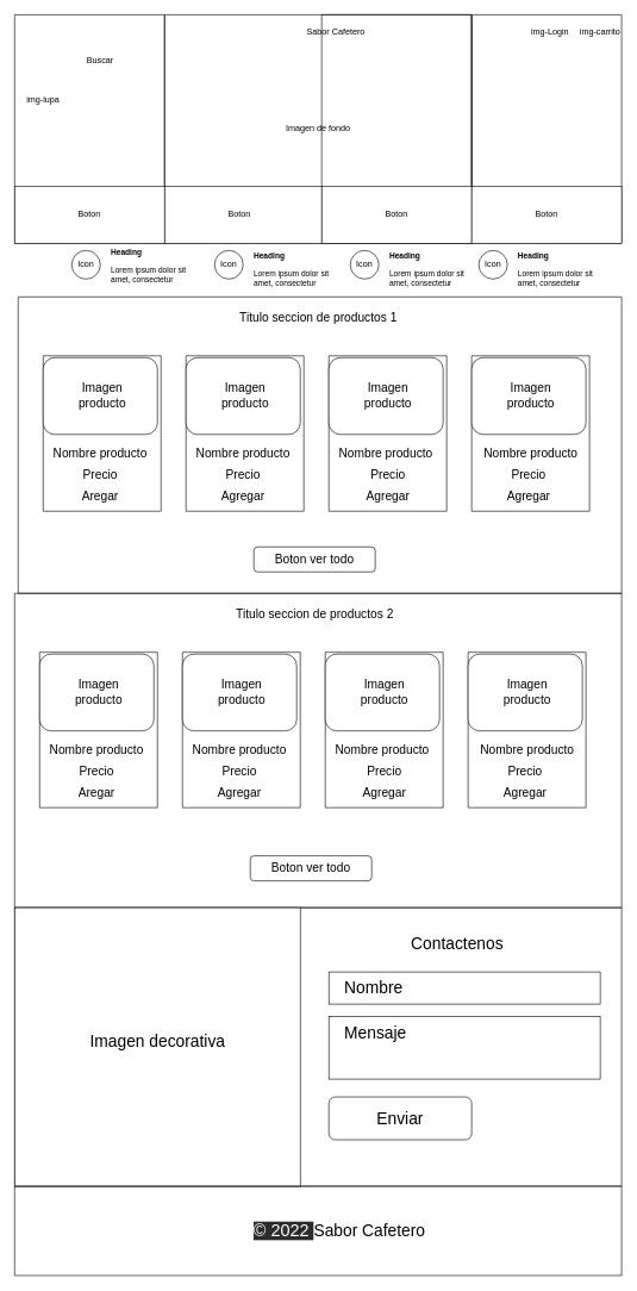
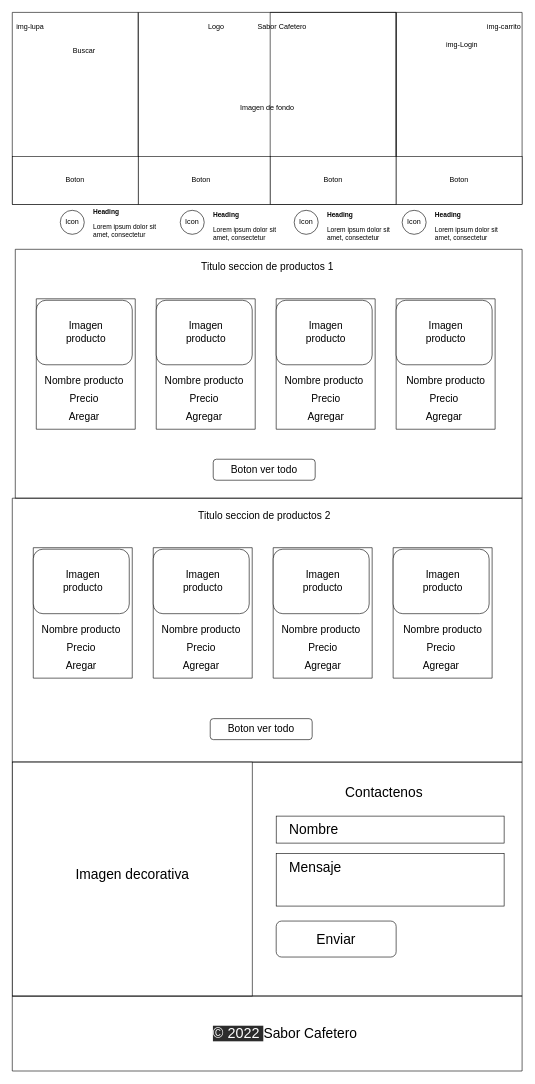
  <mxCell id="0" />
  <mxCell id="1" parent="0" />
  <mxCell id="2" value="" style="swimlane;startSize=0;" parent="1" vertex="1"><mxGeometry width="210" height="320" as="geometry" x="20" y="20"><mxRectangle width="50" height="40" as="alternateBounds" /></mxGeometry></mxCell>
- <mxCell id="3" value="img-lupa" style="text;html=1;strokeColor=none;fillColor=none;align=center;verticalAlign=middle;whiteSpace=wrap;rounded=0;" parent="2" vertex="1"><mxGeometry x="10" y="105" width="60" height="30" as="geometry" /></mxCell>
+ <mxCell id="3" value="img-lupa" style="text;html=1;strokeColor=none;fillColor=none;align=center;verticalAlign=middle;whiteSpace=wrap;rounded=0;" parent="2" vertex="1"><mxGeometry y="10" width="60" height="30" as="geometry" /></mxCell>
  <mxCell id="4" value="Buscar" style="text;html=1;strokeColor=none;fillColor=none;align=center;verticalAlign=middle;whiteSpace=wrap;rounded=0;" parent="2" vertex="1"><mxGeometry x="90" y="50" width="60" height="30" as="geometry" /></mxCell>
  <mxCell id="5" value="" style="swimlane;startSize=0;" parent="1" vertex="1"><mxGeometry x="230" width="430" height="320" as="geometry" y="20" /></mxCell>
  <mxCell id="6" value="Sabor Cafetero" style="text;html=1;strokeColor=none;fillColor=none;align=center;verticalAlign=middle;whiteSpace=wrap;rounded=0;" parent="5" vertex="1"><mxGeometry x="90" y="10" width="300" height="30" as="geometry" /></mxCell>
+ <mxCell id="7" value="Logo" style="text;html=1;strokeColor=none;fillColor=none;align=center;verticalAlign=middle;whiteSpace=wrap;rounded=0;" parent="5" vertex="1"><mxGeometry x="100" y="10" width="60" height="30" as="geometry" /></mxCell>
  <mxCell id="8" value="" style="swimlane;startSize=0;" parent="1" vertex="1"><mxGeometry x="450" width="210" height="320" as="geometry" y="20" /></mxCell>
  <mxCell id="9" value="" style="swimlane;startSize=0;" parent="1" vertex="1"><mxGeometry x="660" width="210" height="320" as="geometry" y="20" /></mxCell>
- <mxCell id="10" value="img-Login" style="text;html=1;strokeColor=none;fillColor=none;align=center;verticalAlign=middle;whiteSpace=wrap;rounded=0;" parent="9" vertex="1"><mxGeometry x="80" y="10" width="60" height="30" as="geometry" /></mxCell>
+ <mxCell id="10" value="img-Login" style="text;html=1;strokeColor=none;fillColor=none;align=center;verticalAlign=middle;whiteSpace=wrap;rounded=0;" parent="9" vertex="1"><mxGeometry x="80" y="40" width="60" height="30" as="geometry" /></mxCell>
  <mxCell id="11" value="img-carrito" style="text;html=1;strokeColor=none;fillColor=none;align=center;verticalAlign=middle;whiteSpace=wrap;rounded=0;" parent="9" vertex="1"><mxGeometry x="150" y="10" width="60" height="30" as="geometry" /></mxCell>
  <mxCell id="12" value="Imagen de fondo" style="text;html=1;strokeColor=none;fillColor=none;align=center;verticalAlign=middle;whiteSpace=wrap;rounded=0;sketch=0;shadow=0;glass=0;" parent="1" vertex="1"><mxGeometry width="850" height="320" as="geometry" x="20" y="20" /></mxCell>
  <mxCell id="13" value="" style="rounded=0;whiteSpace=wrap;html=1;shadow=0;glass=0;sketch=0;" parent="1" vertex="1"><mxGeometry y="260" width="210" height="80" as="geometry" x="20" /></mxCell>
  <mxCell id="14" value="Boton" style="text;html=1;strokeColor=none;fillColor=none;align=center;verticalAlign=middle;whiteSpace=wrap;rounded=0;shadow=0;glass=0;sketch=0;" parent="1" vertex="1"><mxGeometry x="30" y="270" width="190" height="60" as="geometry" /></mxCell>
  <mxCell id="15" value="" style="rounded=0;whiteSpace=wrap;html=1;shadow=0;glass=0;sketch=0;" parent="1" vertex="1"><mxGeometry x="230" y="260" width="220" height="80" as="geometry" /></mxCell>
  <mxCell id="16" value="" style="rounded=0;whiteSpace=wrap;html=1;shadow=0;glass=0;sketch=0;" parent="1" vertex="1"><mxGeometry x="450" y="260" width="210" height="80" as="geometry" /></mxCell>
  <mxCell id="17" value="" style="rounded=0;whiteSpace=wrap;html=1;shadow=0;glass=0;sketch=0;" parent="1" vertex="1"><mxGeometry x="660" y="260" width="210" height="80" as="geometry" /></mxCell>
  <mxCell id="18" value="Boton" style="text;html=1;strokeColor=none;fillColor=none;align=center;verticalAlign=middle;whiteSpace=wrap;rounded=0;shadow=0;glass=0;sketch=0;" parent="1" vertex="1"><mxGeometry x="240" y="270" width="190" height="60" as="geometry" /></mxCell>
  <mxCell id="19" value="Boton" style="text;html=1;strokeColor=none;fillColor=none;align=center;verticalAlign=middle;whiteSpace=wrap;rounded=0;shadow=0;glass=0;sketch=0;" parent="1" vertex="1"><mxGeometry x="460" y="270" width="190" height="60" as="geometry" /></mxCell>
  <mxCell id="20" value="Boton" style="text;html=1;strokeColor=none;fillColor=none;align=center;verticalAlign=middle;whiteSpace=wrap;rounded=0;shadow=0;glass=0;sketch=0;" parent="1" vertex="1"><mxGeometry x="670" y="270" width="190" height="60" as="geometry" /></mxCell>
  <mxCell id="21" value="" style="ellipse;whiteSpace=wrap;html=1;aspect=fixed;rounded=0;shadow=0;glass=0;sketch=0;" parent="1" vertex="1"><mxGeometry x="100" y="350" width="40" height="40" as="geometry" /></mxCell>
  <mxCell id="22" value="" style="ellipse;whiteSpace=wrap;html=1;aspect=fixed;rounded=0;shadow=0;glass=0;sketch=0;" parent="1" vertex="1"><mxGeometry x="670" y="350" width="40" height="40" as="geometry" /></mxCell>
  <mxCell id="23" value="" style="ellipse;whiteSpace=wrap;html=1;aspect=fixed;rounded=0;shadow=0;glass=0;sketch=0;" parent="1" vertex="1"><mxGeometry x="490" y="350" width="40" height="40" as="geometry" /></mxCell>
  <mxCell id="24" value="" style="ellipse;whiteSpace=wrap;html=1;aspect=fixed;rounded=0;shadow=0;glass=0;sketch=0;" parent="1" vertex="1"><mxGeometry x="300" y="350" width="40" height="40" as="geometry" /></mxCell>
  <mxCell id="25" value="Icon" style="text;html=1;strokeColor=none;fillColor=none;align=center;verticalAlign=middle;whiteSpace=wrap;rounded=0;shadow=0;glass=0;sketch=0;" parent="1" vertex="1"><mxGeometry x="90" y="355" width="60" height="30" as="geometry" /></mxCell>
  <mxCell id="26" value="Icon" style="text;html=1;strokeColor=none;fillColor=none;align=center;verticalAlign=middle;whiteSpace=wrap;rounded=0;shadow=0;glass=0;sketch=0;" parent="1" vertex="1"><mxGeometry x="660" y="355" width="60" height="30" as="geometry" /></mxCell>
  <mxCell id="27" value="Icon" style="text;html=1;strokeColor=none;fillColor=none;align=center;verticalAlign=middle;whiteSpace=wrap;rounded=0;shadow=0;glass=0;sketch=0;" parent="1" vertex="1"><mxGeometry x="480" y="355" width="60" height="30" as="geometry" /></mxCell>
  <mxCell id="28" value="Icon" style="text;html=1;strokeColor=none;fillColor=none;align=center;verticalAlign=middle;whiteSpace=wrap;rounded=0;shadow=0;glass=0;sketch=0;" parent="1" vertex="1"><mxGeometry x="290" y="355" width="60" height="30" as="geometry" /></mxCell>
  <mxCell id="29" value="&lt;h1 style=&quot;font-size: 11px&quot;&gt;Heading&lt;/h1&gt;&lt;p style=&quot;font-size: 11px&quot;&gt;Lorem ipsum dolor sit amet, consectetur&lt;/p&gt;" style="text;html=1;strokeColor=none;fillColor=none;spacing=5;spacingTop=-20;whiteSpace=wrap;overflow=hidden;rounded=0;shadow=0;glass=0;sketch=0;fontSize=11;" parent="1" vertex="1"><mxGeometry x="150" y="350" width="120" height="60" as="geometry" /></mxCell>
  <mxCell id="30" value="&lt;h1 style=&quot;font-size: 11px&quot;&gt;Heading&lt;/h1&gt;&lt;p style=&quot;font-size: 11px&quot;&gt;Lorem ipsum dolor sit amet, consectetur&lt;/p&gt;" style="text;html=1;strokeColor=none;fillColor=none;spacing=5;spacingTop=-20;whiteSpace=wrap;overflow=hidden;rounded=0;shadow=0;glass=0;sketch=0;fontSize=11;" parent="1" vertex="1"><mxGeometry x="720" y="355" width="120" height="60" as="geometry" /></mxCell>
  <mxCell id="31" value="&lt;h1 style=&quot;font-size: 11px&quot;&gt;Heading&lt;/h1&gt;&lt;p style=&quot;font-size: 11px&quot;&gt;Lorem ipsum dolor sit amet, consectetur&lt;/p&gt;" style="text;html=1;strokeColor=none;fillColor=none;spacing=5;spacingTop=-20;whiteSpace=wrap;overflow=hidden;rounded=0;shadow=0;glass=0;sketch=0;fontSize=11;" parent="1" vertex="1"><mxGeometry x="540" y="355" width="120" height="60" as="geometry" /></mxCell>
  <mxCell id="32" value="&lt;h1 style=&quot;font-size: 11px&quot;&gt;Heading&lt;/h1&gt;&lt;p style=&quot;font-size: 11px&quot;&gt;Lorem ipsum dolor sit amet, consectetur&lt;/p&gt;" style="text;html=1;strokeColor=none;fillColor=none;spacing=5;spacingTop=-20;whiteSpace=wrap;overflow=hidden;rounded=0;shadow=0;glass=0;sketch=0;fontSize=11;" parent="1" vertex="1"><mxGeometry x="350" y="355" width="120" height="60" as="geometry" /></mxCell>
  <mxCell id="33" value="" style="swimlane;startSize=0;rounded=0;shadow=0;glass=0;sketch=0;fontSize=11;" parent="1" vertex="1"><mxGeometry x="25" y="415" width="845" height="415" as="geometry" /></mxCell>
  <mxCell id="34" value="Titulo seccion de productos 1" style="text;html=1;strokeColor=none;fillColor=none;align=center;verticalAlign=middle;whiteSpace=wrap;rounded=0;shadow=0;glass=0;sketch=0;fontSize=17;" parent="33" vertex="1"><mxGeometry x="298" y="15" width="245" height="30" as="geometry" /></mxCell>
  <mxCell id="35" value="" style="swimlane;startSize=0;rounded=0;shadow=0;glass=0;sketch=0;fontSize=17;" parent="33" vertex="1"><mxGeometry x="35" y="82.5" width="165" height="217.5" as="geometry" /></mxCell>
  <mxCell id="36" value="" style="rounded=1;whiteSpace=wrap;html=1;shadow=0;glass=0;sketch=0;fontSize=17;" parent="35" vertex="1"><mxGeometry y="2.5" width="160" height="107.5" as="geometry" /></mxCell>
  <mxCell id="37" value="Imagen producto" style="text;html=1;strokeColor=none;fillColor=none;align=center;verticalAlign=middle;whiteSpace=wrap;rounded=0;shadow=0;glass=0;sketch=0;fontSize=17;" parent="35" vertex="1"><mxGeometry x="52.5" y="41.25" width="60" height="30" as="geometry" /></mxCell>
  <mxCell id="38" value="Nombre producto" style="text;html=1;strokeColor=none;fillColor=none;align=center;verticalAlign=middle;whiteSpace=wrap;rounded=0;shadow=0;glass=0;sketch=0;fontSize=17;" parent="35" vertex="1"><mxGeometry x="10" y="122.5" width="140" height="30" as="geometry" /></mxCell>
  <mxCell id="39" value="Precio" style="text;html=1;strokeColor=none;fillColor=none;align=center;verticalAlign=middle;whiteSpace=wrap;rounded=0;shadow=0;glass=0;sketch=0;fontSize=17;" parent="35" vertex="1"><mxGeometry x="10" y="152.5" width="140" height="30" as="geometry" /></mxCell>
  <mxCell id="40" value="Aregar" style="text;html=1;strokeColor=none;fillColor=none;align=center;verticalAlign=middle;whiteSpace=wrap;rounded=0;shadow=0;glass=0;sketch=0;fontSize=17;" parent="35" vertex="1"><mxGeometry x="10" y="182.5" width="140" height="30" as="geometry" /></mxCell>
  <mxCell id="41" value="" style="swimlane;startSize=0;rounded=0;shadow=0;glass=0;sketch=0;fontSize=17;" parent="33" vertex="1"><mxGeometry x="235" y="82.5" width="165" height="217.5" as="geometry" /></mxCell>
  <mxCell id="42" value="" style="rounded=1;whiteSpace=wrap;html=1;shadow=0;glass=0;sketch=0;fontSize=17;" parent="41" vertex="1"><mxGeometry y="2.5" width="160" height="107.5" as="geometry" /></mxCell>
  <mxCell id="43" value="Imagen producto" style="text;html=1;strokeColor=none;fillColor=none;align=center;verticalAlign=middle;whiteSpace=wrap;rounded=0;shadow=0;glass=0;sketch=0;fontSize=17;" parent="41" vertex="1"><mxGeometry x="52.5" y="41.25" width="60" height="30" as="geometry" /></mxCell>
  <mxCell id="44" value="Nombre producto" style="text;html=1;strokeColor=none;fillColor=none;align=center;verticalAlign=middle;whiteSpace=wrap;rounded=0;shadow=0;glass=0;sketch=0;fontSize=17;" parent="41" vertex="1"><mxGeometry x="10" y="122.5" width="140" height="30" as="geometry" /></mxCell>
  <mxCell id="45" value="Precio" style="text;html=1;strokeColor=none;fillColor=none;align=center;verticalAlign=middle;whiteSpace=wrap;rounded=0;shadow=0;glass=0;sketch=0;fontSize=17;" parent="41" vertex="1"><mxGeometry x="10" y="152.5" width="140" height="30" as="geometry" /></mxCell>
  <mxCell id="46" value="Agregar" style="text;html=1;strokeColor=none;fillColor=none;align=center;verticalAlign=middle;whiteSpace=wrap;rounded=0;shadow=0;glass=0;sketch=0;fontSize=17;" parent="41" vertex="1"><mxGeometry x="10" y="182.5" width="140" height="30" as="geometry" /></mxCell>
  <mxCell id="47" value="" style="swimlane;startSize=0;rounded=0;shadow=0;glass=0;sketch=0;fontSize=17;" parent="33" vertex="1"><mxGeometry x="435" y="82.5" width="165" height="217.5" as="geometry" /></mxCell>
  <mxCell id="48" value="" style="rounded=1;whiteSpace=wrap;html=1;shadow=0;glass=0;sketch=0;fontSize=17;" parent="47" vertex="1"><mxGeometry y="2.5" width="160" height="107.5" as="geometry" /></mxCell>
  <mxCell id="49" value="Imagen producto" style="text;html=1;strokeColor=none;fillColor=none;align=center;verticalAlign=middle;whiteSpace=wrap;rounded=0;shadow=0;glass=0;sketch=0;fontSize=17;" parent="47" vertex="1"><mxGeometry x="52.5" y="41.25" width="60" height="30" as="geometry" /></mxCell>
  <mxCell id="50" value="Nombre producto" style="text;html=1;strokeColor=none;fillColor=none;align=center;verticalAlign=middle;whiteSpace=wrap;rounded=0;shadow=0;glass=0;sketch=0;fontSize=17;" parent="47" vertex="1"><mxGeometry x="10" y="122.5" width="140" height="30" as="geometry" /></mxCell>
  <mxCell id="51" value="Precio" style="text;html=1;strokeColor=none;fillColor=none;align=center;verticalAlign=middle;whiteSpace=wrap;rounded=0;shadow=0;glass=0;sketch=0;fontSize=17;" parent="47" vertex="1"><mxGeometry x="12.5" y="152.5" width="140" height="30" as="geometry" /></mxCell>
  <mxCell id="52" value="Agregar" style="text;html=1;strokeColor=none;fillColor=none;align=center;verticalAlign=middle;whiteSpace=wrap;rounded=0;shadow=0;glass=0;sketch=0;fontSize=17;" parent="47" vertex="1"><mxGeometry x="12.5" y="182.5" width="140" height="30" as="geometry" /></mxCell>
  <mxCell id="53" value="" style="swimlane;startSize=0;rounded=0;shadow=0;glass=0;sketch=0;fontSize=17;" parent="33" vertex="1"><mxGeometry x="635" y="82.5" width="165" height="217.5" as="geometry" /></mxCell>
  <mxCell id="54" value="" style="rounded=1;whiteSpace=wrap;html=1;shadow=0;glass=0;sketch=0;fontSize=17;" parent="53" vertex="1"><mxGeometry y="2.5" width="160" height="107.5" as="geometry" /></mxCell>
  <mxCell id="55" value="Imagen producto" style="text;html=1;strokeColor=none;fillColor=none;align=center;verticalAlign=middle;whiteSpace=wrap;rounded=0;shadow=0;glass=0;sketch=0;fontSize=17;" parent="53" vertex="1"><mxGeometry x="52.5" y="41.25" width="60" height="30" as="geometry" /></mxCell>
  <mxCell id="56" value="Nombre producto" style="text;html=1;strokeColor=none;fillColor=none;align=center;verticalAlign=middle;whiteSpace=wrap;rounded=0;shadow=0;glass=0;sketch=0;fontSize=17;" parent="53" vertex="1"><mxGeometry x="12.5" y="122.5" width="140" height="30" as="geometry" /></mxCell>
  <mxCell id="57" value="Precio" style="text;html=1;strokeColor=none;fillColor=none;align=center;verticalAlign=middle;whiteSpace=wrap;rounded=0;shadow=0;glass=0;sketch=0;fontSize=17;" parent="53" vertex="1"><mxGeometry x="10" y="152.5" width="140" height="30" as="geometry" /></mxCell>
  <mxCell id="58" value="Agregar" style="text;html=1;strokeColor=none;fillColor=none;align=center;verticalAlign=middle;whiteSpace=wrap;rounded=0;shadow=0;glass=0;sketch=0;fontSize=17;" parent="53" vertex="1"><mxGeometry x="10" y="182.5" width="140" height="30" as="geometry" /></mxCell>
  <mxCell id="59" value="" style="rounded=1;whiteSpace=wrap;html=1;shadow=0;glass=0;sketch=0;fontSize=17;" parent="33" vertex="1"><mxGeometry x="330" y="350" width="170" height="35" as="geometry" /></mxCell>
  <mxCell id="60" value="Boton ver todo" style="text;html=1;strokeColor=none;fillColor=none;align=center;verticalAlign=middle;whiteSpace=wrap;rounded=0;shadow=0;glass=0;sketch=0;fontSize=17;" parent="33" vertex="1"><mxGeometry x="330" y="352.5" width="170" height="30" as="geometry" /></mxCell>
  <mxCell id="61" value="" style="swimlane;startSize=0;rounded=0;shadow=0;glass=0;sketch=0;fontSize=11;" parent="1" vertex="1"><mxGeometry y="830" width="850" height="440" as="geometry" x="20" /></mxCell>
  <mxCell id="62" value="Titulo seccion de productos 2" style="text;html=1;strokeColor=none;fillColor=none;align=center;verticalAlign=middle;whiteSpace=wrap;rounded=0;shadow=0;glass=0;sketch=0;fontSize=17;" parent="61" vertex="1"><mxGeometry x="298" y="15" width="245" height="30" as="geometry" /></mxCell>
  <mxCell id="63" value="" style="swimlane;startSize=0;rounded=0;shadow=0;glass=0;sketch=0;fontSize=17;" parent="61" vertex="1"><mxGeometry x="35" y="82.5" width="165" height="217.5" as="geometry" /></mxCell>
  <mxCell id="64" value="" style="rounded=1;whiteSpace=wrap;html=1;shadow=0;glass=0;sketch=0;fontSize=17;" parent="63" vertex="1"><mxGeometry y="2.5" width="160" height="107.5" as="geometry" /></mxCell>
  <mxCell id="65" value="Imagen producto" style="text;html=1;strokeColor=none;fillColor=none;align=center;verticalAlign=middle;whiteSpace=wrap;rounded=0;shadow=0;glass=0;sketch=0;fontSize=17;" parent="63" vertex="1"><mxGeometry x="52.5" y="41.25" width="60" height="30" as="geometry" /></mxCell>
  <mxCell id="66" value="Nombre producto" style="text;html=1;strokeColor=none;fillColor=none;align=center;verticalAlign=middle;whiteSpace=wrap;rounded=0;shadow=0;glass=0;sketch=0;fontSize=17;" parent="63" vertex="1"><mxGeometry x="10" y="122.5" width="140" height="30" as="geometry" /></mxCell>
  <mxCell id="67" value="Precio" style="text;html=1;strokeColor=none;fillColor=none;align=center;verticalAlign=middle;whiteSpace=wrap;rounded=0;shadow=0;glass=0;sketch=0;fontSize=17;" parent="63" vertex="1"><mxGeometry x="10" y="152.5" width="140" height="30" as="geometry" /></mxCell>
  <mxCell id="68" value="Aregar" style="text;html=1;strokeColor=none;fillColor=none;align=center;verticalAlign=middle;whiteSpace=wrap;rounded=0;shadow=0;glass=0;sketch=0;fontSize=17;" parent="63" vertex="1"><mxGeometry x="10" y="182.5" width="140" height="30" as="geometry" /></mxCell>
  <mxCell id="69" value="" style="swimlane;startSize=0;rounded=0;shadow=0;glass=0;sketch=0;fontSize=17;" parent="61" vertex="1"><mxGeometry x="235" y="82.5" width="165" height="217.5" as="geometry" /></mxCell>
  <mxCell id="70" value="" style="rounded=1;whiteSpace=wrap;html=1;shadow=0;glass=0;sketch=0;fontSize=17;" parent="69" vertex="1"><mxGeometry y="2.5" width="160" height="107.5" as="geometry" /></mxCell>
  <mxCell id="71" value="Imagen producto" style="text;html=1;strokeColor=none;fillColor=none;align=center;verticalAlign=middle;whiteSpace=wrap;rounded=0;shadow=0;glass=0;sketch=0;fontSize=17;" parent="69" vertex="1"><mxGeometry x="52.5" y="41.25" width="60" height="30" as="geometry" /></mxCell>
  <mxCell id="72" value="Nombre producto" style="text;html=1;strokeColor=none;fillColor=none;align=center;verticalAlign=middle;whiteSpace=wrap;rounded=0;shadow=0;glass=0;sketch=0;fontSize=17;" parent="69" vertex="1"><mxGeometry x="10" y="122.5" width="140" height="30" as="geometry" /></mxCell>
  <mxCell id="73" value="Precio" style="text;html=1;strokeColor=none;fillColor=none;align=center;verticalAlign=middle;whiteSpace=wrap;rounded=0;shadow=0;glass=0;sketch=0;fontSize=17;" parent="69" vertex="1"><mxGeometry x="10" y="152.5" width="140" height="30" as="geometry" /></mxCell>
  <mxCell id="74" value="Agregar" style="text;html=1;strokeColor=none;fillColor=none;align=center;verticalAlign=middle;whiteSpace=wrap;rounded=0;shadow=0;glass=0;sketch=0;fontSize=17;" parent="69" vertex="1"><mxGeometry x="10" y="182.5" width="140" height="30" as="geometry" /></mxCell>
  <mxCell id="75" value="" style="swimlane;startSize=0;rounded=0;shadow=0;glass=0;sketch=0;fontSize=17;" parent="61" vertex="1"><mxGeometry x="435" y="82.5" width="165" height="217.5" as="geometry" /></mxCell>
  <mxCell id="76" value="" style="rounded=1;whiteSpace=wrap;html=1;shadow=0;glass=0;sketch=0;fontSize=17;" parent="75" vertex="1"><mxGeometry y="2.5" width="160" height="107.5" as="geometry" /></mxCell>
  <mxCell id="77" value="Imagen producto" style="text;html=1;strokeColor=none;fillColor=none;align=center;verticalAlign=middle;whiteSpace=wrap;rounded=0;shadow=0;glass=0;sketch=0;fontSize=17;" parent="75" vertex="1"><mxGeometry x="52.5" y="41.25" width="60" height="30" as="geometry" /></mxCell>
  <mxCell id="78" value="Nombre producto" style="text;html=1;strokeColor=none;fillColor=none;align=center;verticalAlign=middle;whiteSpace=wrap;rounded=0;shadow=0;glass=0;sketch=0;fontSize=17;" parent="75" vertex="1"><mxGeometry x="10" y="122.5" width="140" height="30" as="geometry" /></mxCell>
  <mxCell id="79" value="Precio" style="text;html=1;strokeColor=none;fillColor=none;align=center;verticalAlign=middle;whiteSpace=wrap;rounded=0;shadow=0;glass=0;sketch=0;fontSize=17;" parent="75" vertex="1"><mxGeometry x="12.5" y="152.5" width="140" height="30" as="geometry" /></mxCell>
  <mxCell id="80" value="Agregar" style="text;html=1;strokeColor=none;fillColor=none;align=center;verticalAlign=middle;whiteSpace=wrap;rounded=0;shadow=0;glass=0;sketch=0;fontSize=17;" parent="75" vertex="1"><mxGeometry x="12.5" y="182.5" width="140" height="30" as="geometry" /></mxCell>
  <mxCell id="81" value="" style="swimlane;startSize=0;rounded=0;shadow=0;glass=0;sketch=0;fontSize=17;" parent="61" vertex="1"><mxGeometry x="635" y="82.5" width="165" height="217.5" as="geometry" /></mxCell>
  <mxCell id="82" value="" style="rounded=1;whiteSpace=wrap;html=1;shadow=0;glass=0;sketch=0;fontSize=17;" parent="81" vertex="1"><mxGeometry y="2.5" width="160" height="107.5" as="geometry" /></mxCell>
  <mxCell id="83" value="Imagen producto" style="text;html=1;strokeColor=none;fillColor=none;align=center;verticalAlign=middle;whiteSpace=wrap;rounded=0;shadow=0;glass=0;sketch=0;fontSize=17;" parent="81" vertex="1"><mxGeometry x="52.5" y="41.25" width="60" height="30" as="geometry" /></mxCell>
  <mxCell id="84" value="Nombre producto" style="text;html=1;strokeColor=none;fillColor=none;align=center;verticalAlign=middle;whiteSpace=wrap;rounded=0;shadow=0;glass=0;sketch=0;fontSize=17;" parent="81" vertex="1"><mxGeometry x="12.5" y="122.5" width="140" height="30" as="geometry" /></mxCell>
  <mxCell id="85" value="Precio" style="text;html=1;strokeColor=none;fillColor=none;align=center;verticalAlign=middle;whiteSpace=wrap;rounded=0;shadow=0;glass=0;sketch=0;fontSize=17;" parent="81" vertex="1"><mxGeometry x="10" y="152.5" width="140" height="30" as="geometry" /></mxCell>
  <mxCell id="86" value="Agregar" style="text;html=1;strokeColor=none;fillColor=none;align=center;verticalAlign=middle;whiteSpace=wrap;rounded=0;shadow=0;glass=0;sketch=0;fontSize=17;" parent="81" vertex="1"><mxGeometry x="10" y="182.5" width="140" height="30" as="geometry" /></mxCell>
  <mxCell id="87" value="" style="rounded=1;whiteSpace=wrap;html=1;shadow=0;glass=0;sketch=0;fontSize=17;" parent="61" vertex="1"><mxGeometry x="330" y="367.5" width="170" height="35" as="geometry" /></mxCell>
  <mxCell id="88" value="Boton ver todo" style="text;html=1;strokeColor=none;fillColor=none;align=center;verticalAlign=middle;whiteSpace=wrap;rounded=0;shadow=0;glass=0;sketch=0;fontSize=17;" parent="61" vertex="1"><mxGeometry x="330" y="370" width="170" height="30" as="geometry" /></mxCell>
  <mxCell id="89" value="" style="swimlane;startSize=0;" vertex="1" parent="1"><mxGeometry y="1270" width="850" height="390" as="geometry" x="20" /></mxCell>
  <mxCell id="90" value="" style="rounded=0;whiteSpace=wrap;html=1;" vertex="1" parent="89"><mxGeometry width="400" height="390" as="geometry" /></mxCell>
  <mxCell id="91" value="&lt;font style=&quot;font-size: 23px&quot;&gt;Imagen decorativa&lt;/font&gt;" style="text;html=1;strokeColor=none;fillColor=none;align=center;verticalAlign=middle;whiteSpace=wrap;rounded=0;strokeWidth=1;" vertex="1" parent="89"><mxGeometry x="32.5" y="65" width="335" height="245" as="geometry" /></mxCell>
  <mxCell id="92" value="Contactenos" style="text;html=1;strokeColor=none;fillColor=none;align=center;verticalAlign=middle;whiteSpace=wrap;rounded=0;fontSize=23;" vertex="1" parent="89"><mxGeometry x="440" y="35" width="360" height="30" as="geometry" /></mxCell>
  <mxCell id="93" value="" style="rounded=0;whiteSpace=wrap;html=1;fontSize=23;strokeWidth=1;" vertex="1" parent="89"><mxGeometry x="440" y="90" width="380" height="45" as="geometry" /></mxCell>
  <mxCell id="94" value="Nombre" style="text;html=1;strokeColor=none;fillColor=none;align=left;verticalAlign=middle;whiteSpace=wrap;rounded=0;fontSize=23;" vertex="1" parent="89"><mxGeometry x="460" y="97.5" width="240" height="30" as="geometry" /></mxCell>
  <mxCell id="95" value="" style="rounded=0;whiteSpace=wrap;html=1;fontSize=23;strokeWidth=1;" vertex="1" parent="89"><mxGeometry x="440" y="152.5" width="380" height="87.5" as="geometry" /></mxCell>
  <mxCell id="96" value="Mensaje" style="text;html=1;strokeColor=none;fillColor=none;align=left;verticalAlign=middle;whiteSpace=wrap;rounded=0;fontSize=23;" vertex="1" parent="89"><mxGeometry x="460" y="160" width="240" height="30" as="geometry" /></mxCell>
  <mxCell id="97" value="" style="rounded=1;whiteSpace=wrap;html=1;fontSize=23;strokeWidth=1;" vertex="1" parent="89"><mxGeometry x="440" y="265" width="200" height="60" as="geometry" /></mxCell>
  <mxCell id="98" value="Enviar" style="text;html=1;strokeColor=none;fillColor=none;align=center;verticalAlign=middle;whiteSpace=wrap;rounded=0;fontSize=23;" vertex="1" parent="89"><mxGeometry x="510" y="280" width="60" height="30" as="geometry" /></mxCell>
  <mxCell id="99" value="" style="swimlane;startSize=0;fontSize=23;strokeWidth=1;" vertex="1" parent="1"><mxGeometry y="1660" width="850" height="125" as="geometry" x="20" /></mxCell>
  <mxCell id="100" value="&lt;span style=&quot;color: rgb(255 , 255 , 255) ; font-family: &amp;#34;poppins&amp;#34; , sans-serif ; background-color: rgb(44 , 44 , 44)&quot;&gt;&lt;font style=&quot;font-size: 24px&quot;&gt;© 2022&amp;nbsp;&lt;/font&gt;&lt;/span&gt;Sabor Cafetero" style="text;html=1;strokeColor=none;fillColor=none;align=center;verticalAlign=middle;whiteSpace=wrap;rounded=0;fontSize=23;" vertex="1" parent="99"><mxGeometry x="280" y="47.5" width="350" height="30" as="geometry" /></mxCell>
